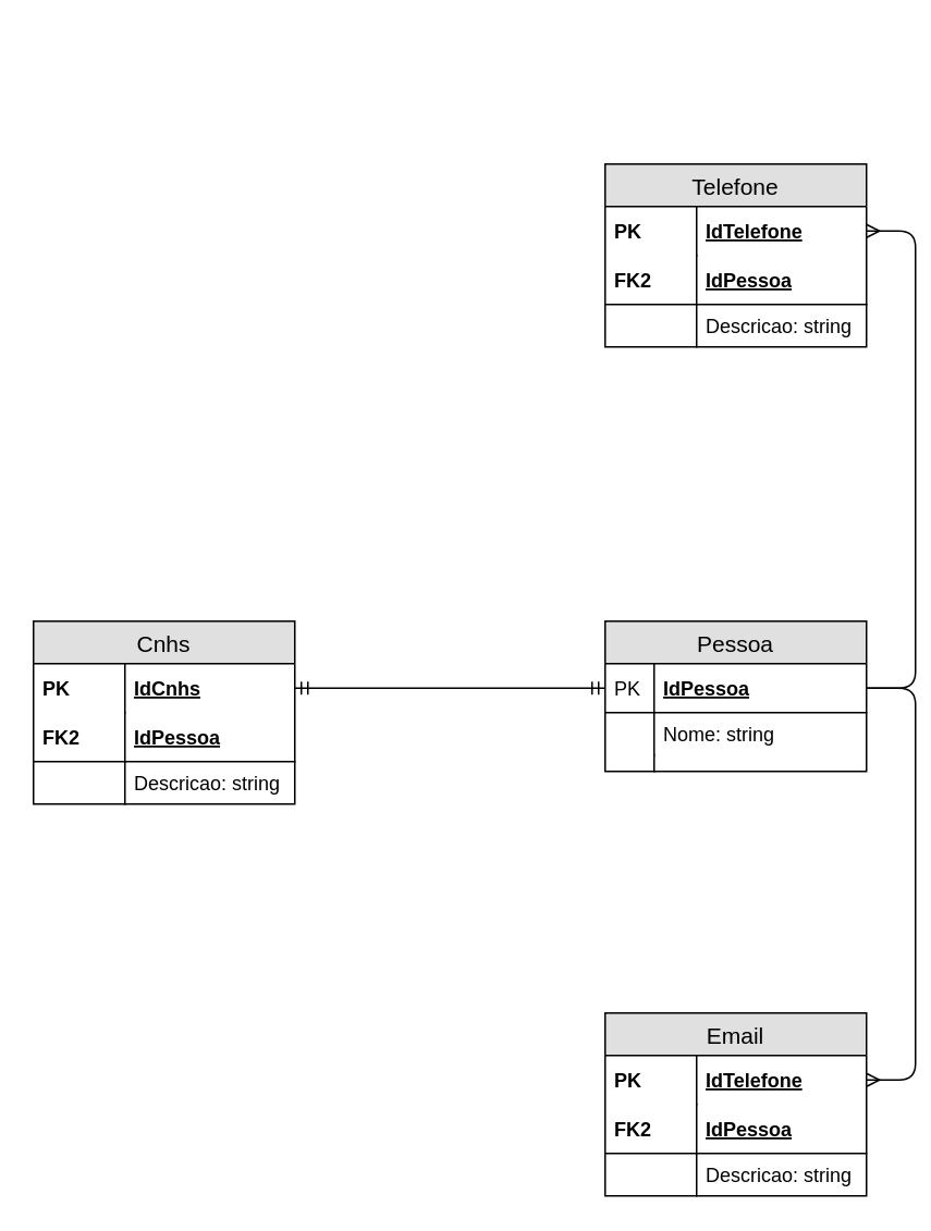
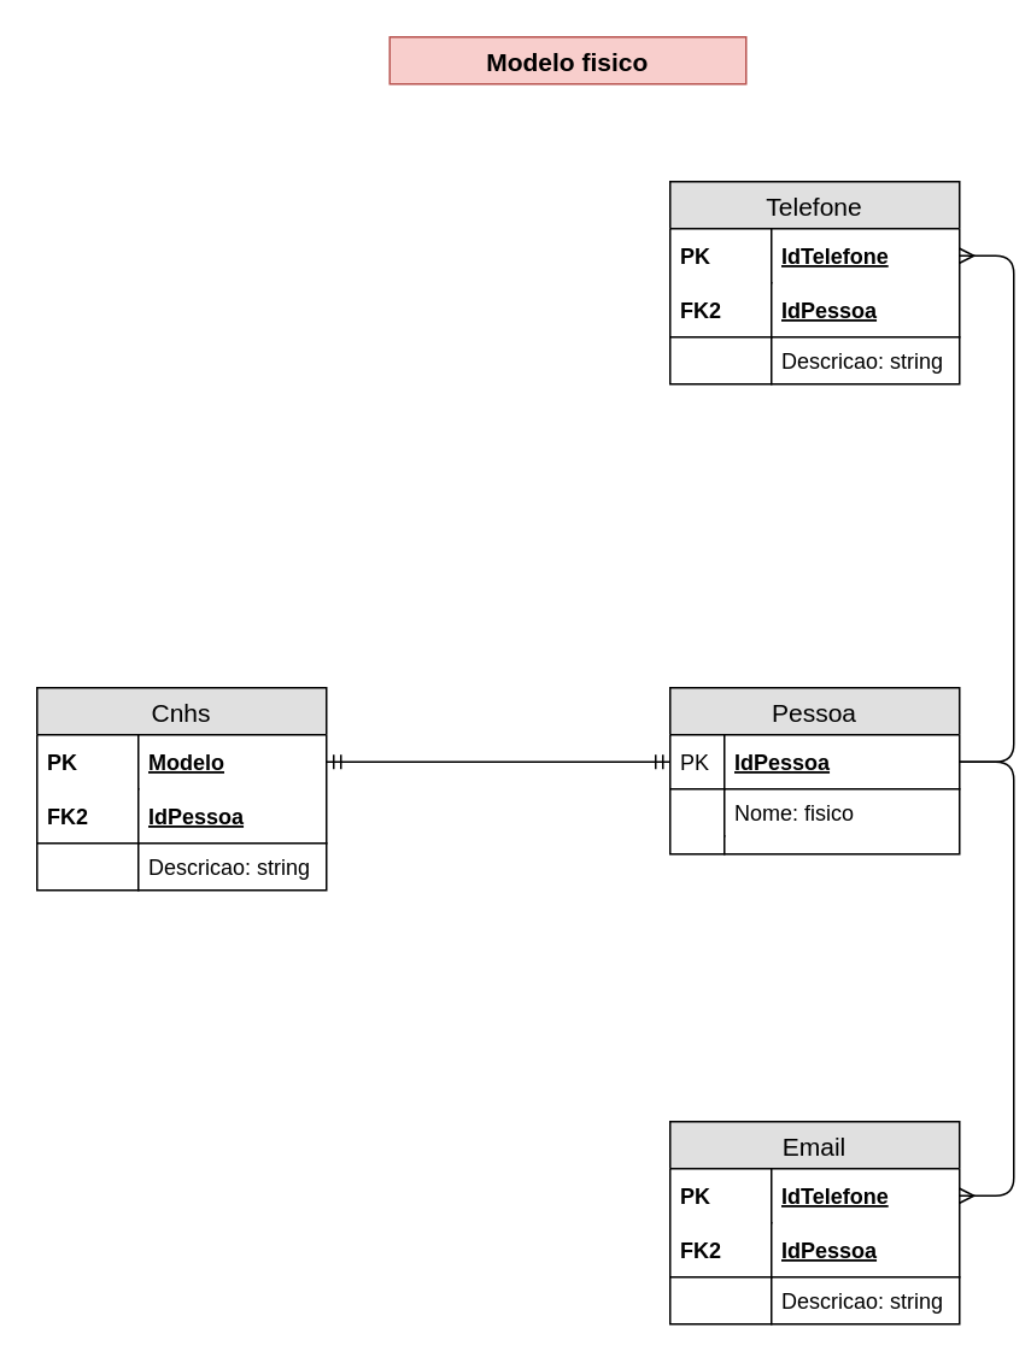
  <mxCell id="0" />
  <mxCell id="1" parent="0" />
  <mxCell id="2" value="Pessoa" style="swimlane;fontStyle=0;childLayout=stackLayout;horizontal=1;startSize=26;fillColor=#e0e0e0;horizontalStack=0;resizeParent=1;resizeParentMax=0;resizeLast=0;collapsible=1;marginBottom=0;swimlaneFillColor=#ffffff;align=center;fontSize=14;" vertex="1" parent="1"><mxGeometry x="370" y="380" width="160" height="92" as="geometry" /></mxCell>
  <mxCell id="3" value="IdPessoa" style="shape=partialRectangle;top=0;left=0;right=0;bottom=1;align=left;verticalAlign=middle;fillColor=none;spacingLeft=34;spacingRight=4;overflow=hidden;rotatable=0;points=[[0,0.5],[1,0.5]];portConstraint=eastwest;dropTarget=0;fontStyle=5;fontSize=12;" vertex="1" parent="2"><mxGeometry y="26" width="160" height="30" as="geometry" /></mxCell>
  <mxCell id="4" value="PK" style="shape=partialRectangle;top=0;left=0;bottom=0;fillColor=none;align=left;verticalAlign=middle;spacingLeft=4;spacingRight=4;overflow=hidden;rotatable=0;points=[];portConstraint=eastwest;part=1;fontSize=12;" vertex="1" connectable="0" parent="3"><mxGeometry width="30" height="30" as="geometry" /></mxCell>
- <mxCell id="5" value="Nome: string" style="shape=partialRectangle;top=0;left=0;right=0;bottom=0;align=left;verticalAlign=top;fillColor=none;spacingLeft=34;spacingRight=4;overflow=hidden;rotatable=0;points=[[0,0.5],[1,0.5]];portConstraint=eastwest;dropTarget=0;fontSize=12;" vertex="1" parent="2"><mxGeometry y="56" width="160" height="26" as="geometry" /></mxCell>
+ <mxCell id="5" value="Nome: fisico" style="shape=partialRectangle;top=0;left=0;right=0;bottom=0;align=left;verticalAlign=top;fillColor=none;spacingLeft=34;spacingRight=4;overflow=hidden;rotatable=0;points=[[0,0.5],[1,0.5]];portConstraint=eastwest;dropTarget=0;fontSize=12;" vertex="1" parent="2"><mxGeometry y="56" width="160" height="26" as="geometry" /></mxCell>
  <mxCell id="6" value="" style="shape=partialRectangle;top=0;left=0;bottom=0;fillColor=none;align=left;verticalAlign=top;spacingLeft=4;spacingRight=4;overflow=hidden;rotatable=0;points=[];portConstraint=eastwest;part=1;fontSize=12;" vertex="1" connectable="0" parent="5"><mxGeometry width="30" height="26" as="geometry" /></mxCell>
  <mxCell id="7" value="" style="shape=partialRectangle;top=0;left=0;right=0;bottom=0;align=left;verticalAlign=top;fillColor=none;spacingLeft=34;spacingRight=4;overflow=hidden;rotatable=0;points=[[0,0.5],[1,0.5]];portConstraint=eastwest;dropTarget=0;fontSize=12;" vertex="1" parent="2"><mxGeometry y="82" width="160" height="10" as="geometry" /></mxCell>
  <mxCell id="8" value="" style="shape=partialRectangle;top=0;left=0;bottom=0;fillColor=none;align=left;verticalAlign=top;spacingLeft=4;spacingRight=4;overflow=hidden;rotatable=0;points=[];portConstraint=eastwest;part=1;fontSize=12;" vertex="1" connectable="0" parent="7"><mxGeometry width="30" height="10" as="geometry" /></mxCell>
  <mxCell id="9" value="Telefone" style="swimlane;fontStyle=0;childLayout=stackLayout;horizontal=1;startSize=26;fillColor=#e0e0e0;horizontalStack=0;resizeParent=1;resizeParentMax=0;resizeLast=0;collapsible=1;marginBottom=0;swimlaneFillColor=#ffffff;align=center;fontSize=14;" vertex="1" parent="1"><mxGeometry x="370" y="100" width="160" height="112" as="geometry" /></mxCell>
  <mxCell id="10" value="IdTelefone" style="shape=partialRectangle;top=0;left=0;right=0;bottom=0;align=left;verticalAlign=middle;fillColor=none;spacingLeft=60;spacingRight=4;overflow=hidden;rotatable=0;points=[[0,0.5],[1,0.5]];portConstraint=eastwest;dropTarget=0;fontStyle=5;fontSize=12;" vertex="1" parent="9"><mxGeometry y="26" width="160" height="30" as="geometry" /></mxCell>
  <mxCell id="11" value="PK" style="shape=partialRectangle;fontStyle=1;top=0;left=0;bottom=0;fillColor=none;align=left;verticalAlign=middle;spacingLeft=4;spacingRight=4;overflow=hidden;rotatable=0;points=[];portConstraint=eastwest;part=1;fontSize=12;" vertex="1" connectable="0" parent="10"><mxGeometry width="56" height="30" as="geometry" /></mxCell>
  <mxCell id="12" value="IdPessoa" style="shape=partialRectangle;top=0;left=0;right=0;bottom=1;align=left;verticalAlign=middle;fillColor=none;spacingLeft=60;spacingRight=4;overflow=hidden;rotatable=0;points=[[0,0.5],[1,0.5]];portConstraint=eastwest;dropTarget=0;fontStyle=5;fontSize=12;" vertex="1" parent="9"><mxGeometry y="56" width="160" height="30" as="geometry" /></mxCell>
  <mxCell id="13" value="FK2" style="shape=partialRectangle;fontStyle=1;top=0;left=0;bottom=0;fillColor=none;align=left;verticalAlign=middle;spacingLeft=4;spacingRight=4;overflow=hidden;rotatable=0;points=[];portConstraint=eastwest;part=1;fontSize=12;" vertex="1" connectable="0" parent="12"><mxGeometry width="56" height="30" as="geometry" /></mxCell>
  <mxCell id="14" value="Descricao: string" style="shape=partialRectangle;top=0;left=0;right=0;bottom=0;align=left;verticalAlign=top;fillColor=none;spacingLeft=60;spacingRight=4;overflow=hidden;rotatable=0;points=[[0,0.5],[1,0.5]];portConstraint=eastwest;dropTarget=0;fontSize=12;" vertex="1" parent="9"><mxGeometry y="86" width="160" height="26" as="geometry" /></mxCell>
  <mxCell id="15" value="" style="shape=partialRectangle;top=0;left=0;bottom=0;fillColor=none;align=left;verticalAlign=top;spacingLeft=4;spacingRight=4;overflow=hidden;rotatable=0;points=[];portConstraint=eastwest;part=1;fontSize=12;" vertex="1" connectable="0" parent="14"><mxGeometry width="56" height="26" as="geometry" /></mxCell>
  <mxCell id="16" value="Email" style="swimlane;fontStyle=0;childLayout=stackLayout;horizontal=1;startSize=26;fillColor=#e0e0e0;horizontalStack=0;resizeParent=1;resizeParentMax=0;resizeLast=0;collapsible=1;marginBottom=0;swimlaneFillColor=#ffffff;align=center;fontSize=14;" vertex="1" parent="1"><mxGeometry x="370" y="620" width="160" height="112" as="geometry" /></mxCell>
  <mxCell id="17" value="IdTelefone" style="shape=partialRectangle;top=0;left=0;right=0;bottom=0;align=left;verticalAlign=middle;fillColor=none;spacingLeft=60;spacingRight=4;overflow=hidden;rotatable=0;points=[[0,0.5],[1,0.5]];portConstraint=eastwest;dropTarget=0;fontStyle=5;fontSize=12;" vertex="1" parent="16"><mxGeometry y="26" width="160" height="30" as="geometry" /></mxCell>
  <mxCell id="18" value="PK" style="shape=partialRectangle;fontStyle=1;top=0;left=0;bottom=0;fillColor=none;align=left;verticalAlign=middle;spacingLeft=4;spacingRight=4;overflow=hidden;rotatable=0;points=[];portConstraint=eastwest;part=1;fontSize=12;" vertex="1" connectable="0" parent="17"><mxGeometry width="56" height="30" as="geometry" /></mxCell>
  <mxCell id="19" value="IdPessoa" style="shape=partialRectangle;top=0;left=0;right=0;bottom=1;align=left;verticalAlign=middle;fillColor=none;spacingLeft=60;spacingRight=4;overflow=hidden;rotatable=0;points=[[0,0.5],[1,0.5]];portConstraint=eastwest;dropTarget=0;fontStyle=5;fontSize=12;" vertex="1" parent="16"><mxGeometry y="56" width="160" height="30" as="geometry" /></mxCell>
  <mxCell id="20" value="FK2" style="shape=partialRectangle;fontStyle=1;top=0;left=0;bottom=0;fillColor=none;align=left;verticalAlign=middle;spacingLeft=4;spacingRight=4;overflow=hidden;rotatable=0;points=[];portConstraint=eastwest;part=1;fontSize=12;" vertex="1" connectable="0" parent="19"><mxGeometry width="56" height="30" as="geometry" /></mxCell>
  <mxCell id="21" value="Descricao: string" style="shape=partialRectangle;top=0;left=0;right=0;bottom=0;align=left;verticalAlign=top;fillColor=none;spacingLeft=60;spacingRight=4;overflow=hidden;rotatable=0;points=[[0,0.5],[1,0.5]];portConstraint=eastwest;dropTarget=0;fontSize=12;" vertex="1" parent="16"><mxGeometry y="86" width="160" height="26" as="geometry" /></mxCell>
  <mxCell id="22" value="" style="shape=partialRectangle;top=0;left=0;bottom=0;fillColor=none;align=left;verticalAlign=top;spacingLeft=4;spacingRight=4;overflow=hidden;rotatable=0;points=[];portConstraint=eastwest;part=1;fontSize=12;" vertex="1" connectable="0" parent="21"><mxGeometry width="56" height="26" as="geometry" /></mxCell>
  <mxCell id="23" value="Cnhs" style="swimlane;fontStyle=0;childLayout=stackLayout;horizontal=1;startSize=26;fillColor=#e0e0e0;horizontalStack=0;resizeParent=1;resizeParentMax=0;resizeLast=0;collapsible=1;marginBottom=0;swimlaneFillColor=#ffffff;align=center;fontSize=14;" vertex="1" parent="1"><mxGeometry x="20" y="380" width="160" height="112" as="geometry" /></mxCell>
- <mxCell id="24" value="IdCnhs" style="shape=partialRectangle;top=0;left=0;right=0;bottom=0;align=left;verticalAlign=middle;fillColor=none;spacingLeft=60;spacingRight=4;overflow=hidden;rotatable=0;points=[[0,0.5],[1,0.5]];portConstraint=eastwest;dropTarget=0;fontStyle=5;fontSize=12;" vertex="1" parent="23"><mxGeometry y="26" width="160" height="30" as="geometry" /></mxCell>
+ <mxCell id="24" value="Modelo" style="shape=partialRectangle;top=0;left=0;right=0;bottom=0;align=left;verticalAlign=middle;fillColor=none;spacingLeft=60;spacingRight=4;overflow=hidden;rotatable=0;points=[[0,0.5],[1,0.5]];portConstraint=eastwest;dropTarget=0;fontStyle=5;fontSize=12;" vertex="1" parent="23"><mxGeometry y="26" width="160" height="30" as="geometry" /></mxCell>
  <mxCell id="25" value="PK" style="shape=partialRectangle;fontStyle=1;top=0;left=0;bottom=0;fillColor=none;align=left;verticalAlign=middle;spacingLeft=4;spacingRight=4;overflow=hidden;rotatable=0;points=[];portConstraint=eastwest;part=1;fontSize=12;" vertex="1" connectable="0" parent="24"><mxGeometry width="56" height="30" as="geometry" /></mxCell>
  <mxCell id="26" value="IdPessoa" style="shape=partialRectangle;top=0;left=0;right=0;bottom=1;align=left;verticalAlign=middle;fillColor=none;spacingLeft=60;spacingRight=4;overflow=hidden;rotatable=0;points=[[0,0.5],[1,0.5]];portConstraint=eastwest;dropTarget=0;fontStyle=5;fontSize=12;" vertex="1" parent="23"><mxGeometry y="56" width="160" height="30" as="geometry" /></mxCell>
  <mxCell id="27" value="FK2" style="shape=partialRectangle;fontStyle=1;top=0;left=0;bottom=0;fillColor=none;align=left;verticalAlign=middle;spacingLeft=4;spacingRight=4;overflow=hidden;rotatable=0;points=[];portConstraint=eastwest;part=1;fontSize=12;" vertex="1" connectable="0" parent="26"><mxGeometry width="56" height="30" as="geometry" /></mxCell>
  <mxCell id="28" value="Descricao: string" style="shape=partialRectangle;top=0;left=0;right=0;bottom=0;align=left;verticalAlign=top;fillColor=none;spacingLeft=60;spacingRight=4;overflow=hidden;rotatable=0;points=[[0,0.5],[1,0.5]];portConstraint=eastwest;dropTarget=0;fontSize=12;" vertex="1" parent="23"><mxGeometry y="86" width="160" height="26" as="geometry" /></mxCell>
  <mxCell id="29" value="" style="shape=partialRectangle;top=0;left=0;bottom=0;fillColor=none;align=left;verticalAlign=top;spacingLeft=4;spacingRight=4;overflow=hidden;rotatable=0;points=[];portConstraint=eastwest;part=1;fontSize=12;" vertex="1" connectable="0" parent="28"><mxGeometry width="56" height="26" as="geometry" /></mxCell>
  <mxCell id="30" value="" style="edgeStyle=entityRelationEdgeStyle;fontSize=12;html=1;endArrow=ERmany;" edge="1" parent="1" source="3" target="10"><mxGeometry width="100" height="100" relative="1" as="geometry"><mxPoint x="570" y="450" as="sourcePoint" /><mxPoint x="670" y="350" as="targetPoint" /></mxGeometry></mxCell>
  <mxCell id="31" value="" style="edgeStyle=entityRelationEdgeStyle;fontSize=12;html=1;endArrow=ERmany;" edge="1" parent="1" source="3" target="17"><mxGeometry width="100" height="100" relative="1" as="geometry"><mxPoint x="630" y="520" as="sourcePoint" /><mxPoint x="640" y="490" as="targetPoint" /></mxGeometry></mxCell>
  <mxCell id="32" value="" style="edgeStyle=entityRelationEdgeStyle;fontSize=12;html=1;endArrow=ERmandOne;startArrow=ERmandOne;" edge="1" parent="1" source="24" target="3"><mxGeometry width="100" height="100" relative="1" as="geometry"><mxPoint x="20" y="860" as="sourcePoint" /><mxPoint x="120" y="760" as="targetPoint" /></mxGeometry></mxCell>
+ <mxCell id="33" value="Modelo fisico" style="text;align=center;verticalAlign=middle;spacingLeft=4;spacingRight=4;fillColor=#f8cecc;rotatable=0;points=[[0,0.5],[1,0.5]];portConstraint=eastwest;fontSize=14;fontStyle=1;strokeColor=#b85450;" vertex="1" parent="1"><mxGeometry x="215" width="197" height="26" as="geometry" y="20" /></mxCell>
